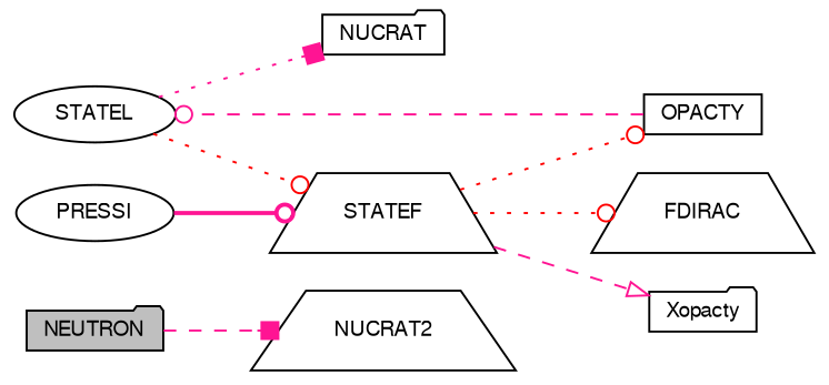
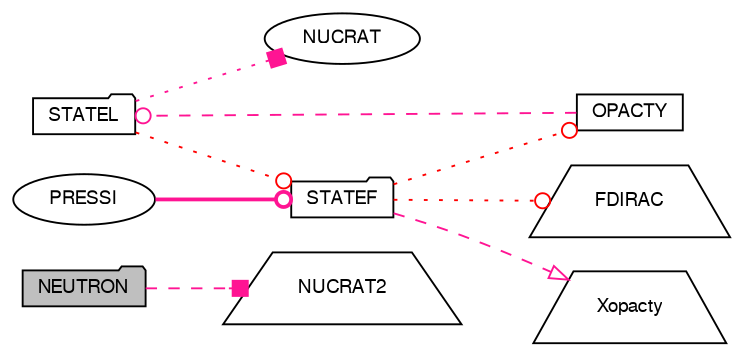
  digraph {
    rankdir=LR
    node [color=black fillcolor=white fontname=FreeSans fontsize=10 shape=folder style=filled]
    edge [arrowhead=odot color=deeppink fontname=FreeSans fontsize=10 labelfontname=FreeSans labelfontsize=10 style=dotted]
    n1 [fillcolor=grey75 fontcolor=black height=0.2 label=NEUTRON width=0.4]
    n2 [height=0.2 label=NUCRAT2 shape=trapezium width=0.4]
-   n3 [height=0.2 label=STATEL shape=ellipse width=0.4]
-   n4 [height=0.2 label=NUCRAT width=0.4]
-   n5 [height=0.2 label=STATEF shape=trapezium width=0.4]
+   n3 [height=0.2 label=STATEL width=0.4]
+   n4 [height=0.2 label=NUCRAT shape=ellipse width=0.4]
+   n5 [height=0.2 label=STATEF width=0.4]
    n6 [height=0.2 label=FDIRAC shape=trapezium width=0.4]
    n7 [height=0.2 label=OPACTY shape=box width=0.4]
-   n8 [height=0.2 label=Xopacty width=0.4]
+   n8 [height=0.2 label=Xopacty shape=trapezium width=0.4]
    n9 [height=0.2 label=PRESSI shape=ellipse width=0.4]
    n1 -> n2 [arrowhead=box style=dashed]
    n3 -> n4 [arrowhead=box]
    n3 -> n5 [color=red]
    n5 -> n6 [color=red]
    n5 -> n7 [color=red]
    n5 -> n8 [arrowhead=onormal style=dashed]
    n7 -> n3 [style=dashed]
    n9 -> n5 [style=bold]
  }
